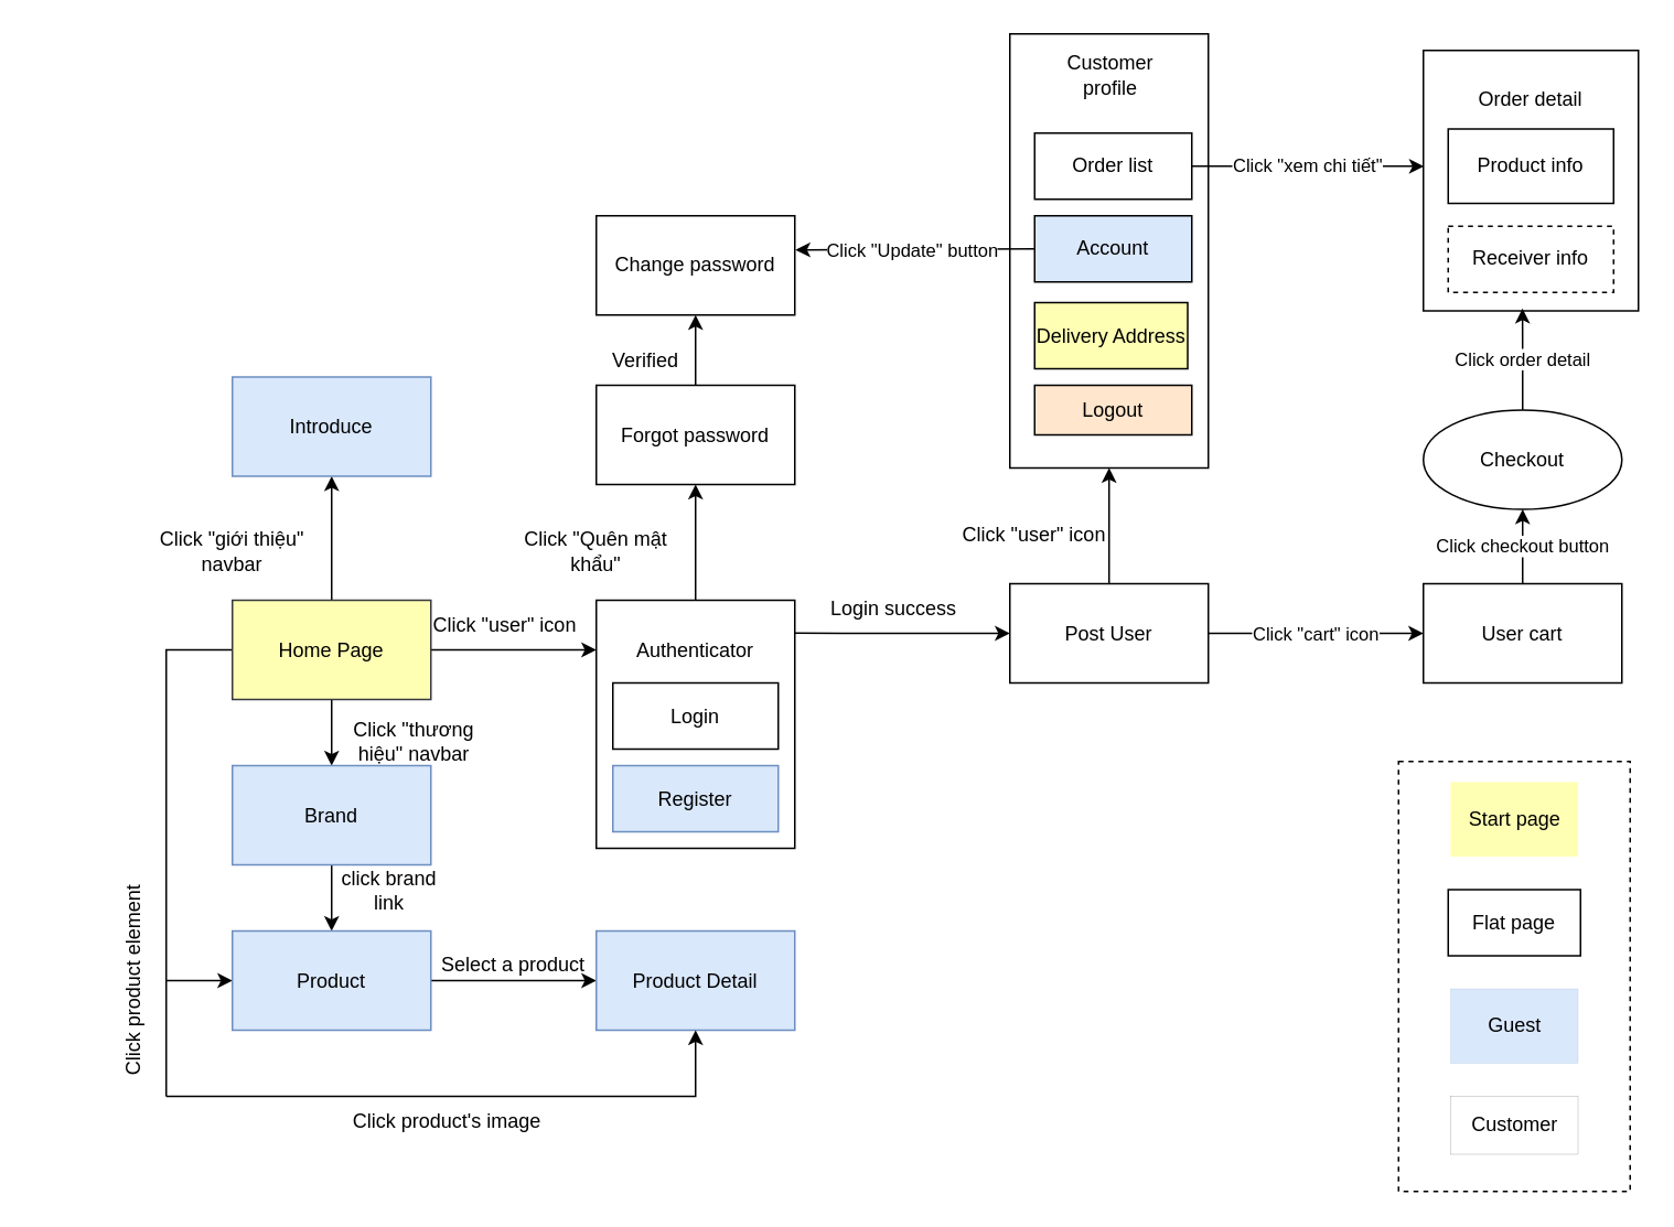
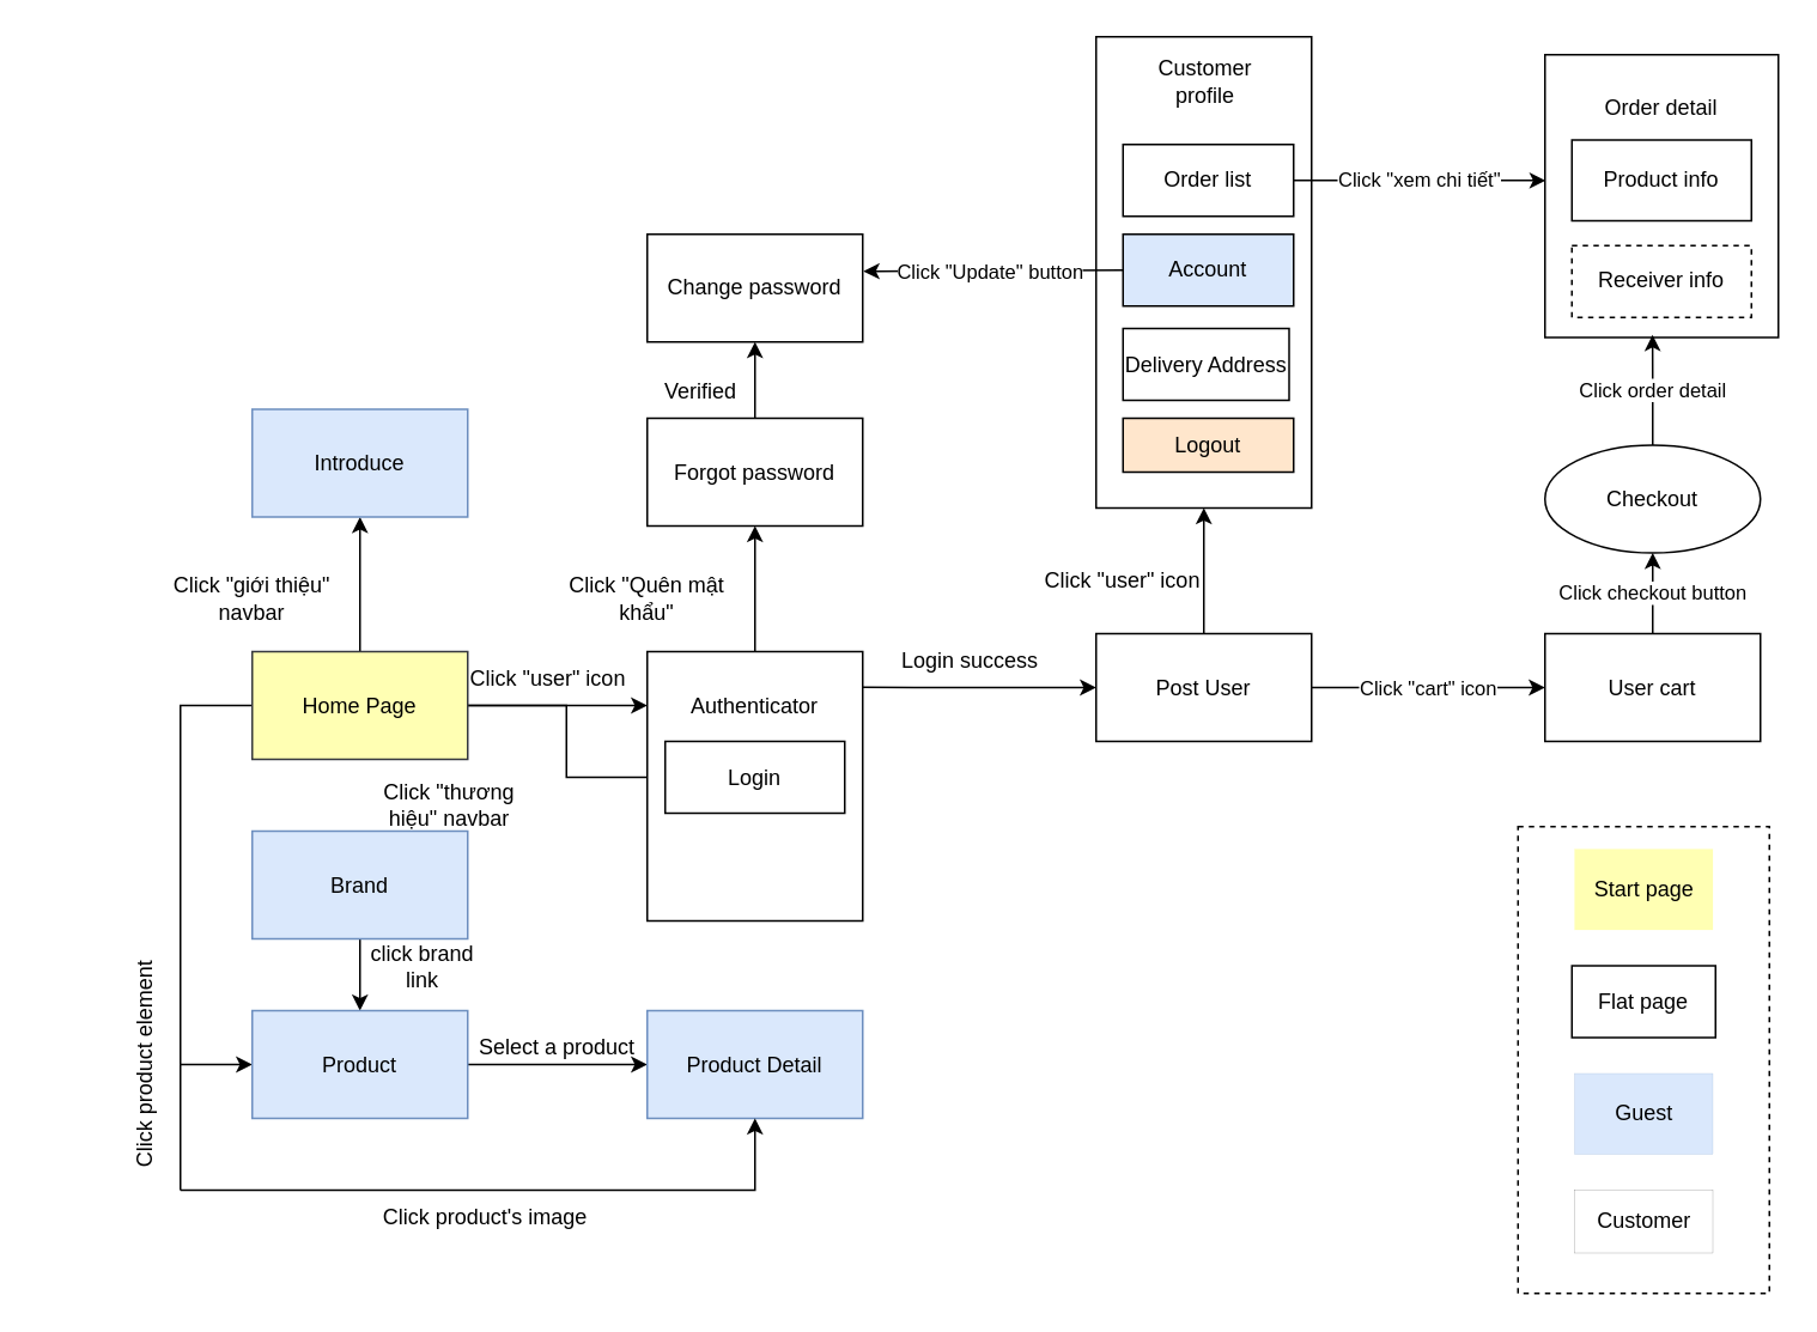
  <mxCell id="0" />
  <mxCell id="1" parent="0" />
  <mxCell id="2" style="edgeStyle=orthogonalEdgeStyle;rounded=0;orthogonalLoop=1;jettySize=auto;html=1;entryX=0;entryY=0.5;entryDx=0;entryDy=0;" parent="1" target="4" edge="1"><mxGeometry relative="1" as="geometry"><mxPoint x="550" y="382.5" as="targetPoint" /><Array as="points"><mxPoint x="480" y="382.5" /><mxPoint x="480" y="382.5" /></Array><mxPoint x="470" y="382.429" as="sourcePoint" /></mxGeometry></mxCell>
  <mxCell id="3" value="Click &quot;cart&quot; icon" style="edgeStyle=orthogonalEdgeStyle;rounded=0;orthogonalLoop=1;jettySize=auto;html=1;" parent="1" source="4" target="27" edge="1"><mxGeometry relative="1" as="geometry" /></mxCell>
  <mxCell id="4" value="Post User" style="rounded=0;whiteSpace=wrap;html=1;" parent="1" vertex="1"><mxGeometry x="610" y="352.5" width="120" height="60" as="geometry" /></mxCell>
  <mxCell id="5" value="" style="rounded=0;whiteSpace=wrap;html=1;" parent="1" vertex="1"><mxGeometry x="610" y="20" width="120" height="262.5" as="geometry" /></mxCell>
  <mxCell id="6" value="Customer profile" style="text;html=1;strokeColor=none;fillColor=none;align=center;verticalAlign=middle;whiteSpace=wrap;rounded=0;" parent="1" vertex="1"><mxGeometry x="626.25" y="30" width="90" height="30" as="geometry" /></mxCell>
  <mxCell id="7" value="Account" style="rounded=0;whiteSpace=wrap;html=1;fillColor=#dae8fc;" parent="1" vertex="1"><mxGeometry x="625" y="130" width="95" height="40" as="geometry" /></mxCell>
  <mxCell id="8" value="" style="endArrow=classic;html=1;rounded=0;exitX=0.5;exitY=0;exitDx=0;exitDy=0;entryX=0.5;entryY=1;entryDx=0;entryDy=0;" parent="1" source="4" target="5" edge="1"><mxGeometry width="50" height="50" relative="1" as="geometry"><mxPoint x="590" y="242.5" as="sourcePoint" /><mxPoint x="640" y="192.5" as="targetPoint" /></mxGeometry></mxCell>
  <mxCell id="9" value="" style="endArrow=classic;html=1;rounded=0;entryX=1.003;entryY=0.344;entryDx=0;entryDy=0;exitX=0;exitY=0.5;exitDx=0;exitDy=0;entryPerimeter=0;" parent="1" source="7" target="45" edge="1"><mxGeometry width="50" height="50" relative="1" as="geometry"><mxPoint x="530" y="132.5" as="sourcePoint" /><mxPoint x="470" y="150" as="targetPoint" /></mxGeometry></mxCell>
  <mxCell id="10" value="Click &quot;Update&quot; button" style="edgeLabel;html=1;align=center;verticalAlign=middle;resizable=0;points=[];" parent="9" vertex="1" connectable="0"><mxGeometry x="0.124" relative="1" as="geometry"><mxPoint x="6" as="offset" /></mxGeometry></mxCell>
  <mxCell id="11" value="Logout" style="rounded=0;whiteSpace=wrap;html=1;fillColor=#ffe6cc;" parent="1" vertex="1"><mxGeometry x="625" y="232.5" width="95" height="30" as="geometry" /></mxCell>
- <mxCell id="12" value="Delivery Address" style="rounded=0;whiteSpace=wrap;html=1;fillColor=#ffffb3;" parent="1" vertex="1"><mxGeometry x="625" y="182.5" width="92.5" height="40" as="geometry" /></mxCell>
+ <mxCell id="12" value="Delivery Address" style="rounded=0;whiteSpace=wrap;html=1;" parent="1" vertex="1"><mxGeometry x="625" y="182.5" width="92.5" height="40" as="geometry" /></mxCell>
  <mxCell id="13" value="Login success" style="text;html=1;strokeColor=none;fillColor=none;align=center;verticalAlign=middle;whiteSpace=wrap;rounded=0;" parent="1" vertex="1"><mxGeometry x="500" y="352.5" width="80" height="30" as="geometry" /></mxCell>
  <mxCell id="14" value="Click &quot;user&quot; icon" style="text;html=1;strokeColor=none;fillColor=none;align=center;verticalAlign=middle;whiteSpace=wrap;rounded=0;" parent="1" vertex="1"><mxGeometry x="580" y="307.5" width="90" height="30" as="geometry" /></mxCell>
  <mxCell id="15" value="" style="rounded=0;whiteSpace=wrap;html=1;fillColor=#FFFFFF;strokeColor=#000000;" parent="1" vertex="1"><mxGeometry x="860" y="30" width="130" height="157.5" as="geometry" /></mxCell>
  <mxCell id="16" value="Receiver info" style="rounded=0;whiteSpace=wrap;html=1;dashed=1;" parent="1" vertex="1"><mxGeometry x="875" y="136.25" width="100" height="40" as="geometry" /></mxCell>
  <mxCell id="17" value="Product info" style="rounded=0;whiteSpace=wrap;html=1;" parent="1" vertex="1"><mxGeometry x="875" y="77.5" width="100" height="45" as="geometry" /></mxCell>
  <mxCell id="18" value="Order detail" style="text;html=1;strokeColor=none;fillColor=none;align=center;verticalAlign=middle;whiteSpace=wrap;rounded=0;" parent="1" vertex="1"><mxGeometry x="865" y="45" width="120" height="30" as="geometry" /></mxCell>
  <mxCell id="19" value="" style="rounded=0;whiteSpace=wrap;html=1;dashed=1;" parent="1" vertex="1"><mxGeometry x="845" y="460" width="140" height="260" as="geometry" /></mxCell>
  <mxCell id="20" value="Guest" style="rounded=0;whiteSpace=wrap;html=1;dashed=0;strokeWidth=0;fillColor=#dae8fc;strokeColor=#6c8ebf;" parent="1" vertex="1"><mxGeometry x="876.5" y="597.5" width="77" height="45" as="geometry" /></mxCell>
  <mxCell id="21" value="Customer" style="rounded=0;whiteSpace=wrap;html=1;dashed=1;strokeWidth=0;" parent="1" vertex="1"><mxGeometry x="876.5" y="662.5" width="77" height="35" as="geometry" /></mxCell>
  <mxCell id="22" value="Flat page" style="rounded=0;whiteSpace=wrap;html=1;strokeWidth=1;perimeterSpacing=1;" parent="1" vertex="1"><mxGeometry x="875" y="537.5" width="80" height="40" as="geometry" /></mxCell>
  <mxCell id="23" value="Start page" style="rounded=0;whiteSpace=wrap;html=1;dashed=1;strokeWidth=0;fillColor=#FFFFB3;strokeColor=#FFFFB3;" parent="1" vertex="1"><mxGeometry x="876.5" y="472.5" width="77" height="45" as="geometry" /></mxCell>
  <mxCell id="24" value="Click &quot;xem chi tiết&quot;" style="edgeStyle=orthogonalEdgeStyle;rounded=0;orthogonalLoop=1;jettySize=auto;html=1;entryX=0.003;entryY=0.445;entryDx=0;entryDy=0;entryPerimeter=0;" parent="1" source="25" target="15" edge="1"><mxGeometry relative="1" as="geometry" /></mxCell>
  <mxCell id="25" value="Order list" style="rounded=0;whiteSpace=wrap;html=1;" parent="1" vertex="1"><mxGeometry x="625" y="80" width="95" height="40" as="geometry" /></mxCell>
  <mxCell id="26" value="Click checkout button" style="edgeStyle=orthogonalEdgeStyle;rounded=0;orthogonalLoop=1;jettySize=auto;html=1;" parent="1" source="27" target="29" edge="1"><mxGeometry relative="1" as="geometry" /></mxCell>
  <mxCell id="27" value="User cart" style="whiteSpace=wrap;html=1;rounded=0;" parent="1" vertex="1"><mxGeometry x="860" y="352.5" width="120" height="60" as="geometry" /></mxCell>
  <mxCell id="28" value="Click order detail" style="edgeStyle=orthogonalEdgeStyle;rounded=0;orthogonalLoop=1;jettySize=auto;html=1;entryX=0.461;entryY=0.991;entryDx=0;entryDy=0;entryPerimeter=0;" parent="1" source="29" target="15" edge="1"><mxGeometry relative="1" as="geometry" /></mxCell>
  <mxCell id="29" value="Checkout" style="ellipse;whiteSpace=wrap;html=1;" parent="1" vertex="1"><mxGeometry x="860" y="247.5" width="120" height="60" as="geometry" /></mxCell>
- <mxCell id="30" style="edgeStyle=orthogonalEdgeStyle;rounded=0;orthogonalLoop=1;jettySize=auto;html=1;entryX=0.5;entryY=0;entryDx=0;entryDy=0;" edge="1" parent="1" source="34" target="36"><mxGeometry relative="1" as="geometry" /></mxCell>
+ <mxCell id="30" style="edgeStyle=orthogonalEdgeStyle;rounded=0;orthogonalLoop=1;jettySize=auto;html=1;" edge="1" parent="1" source="34" target="48"><mxGeometry relative="1" as="geometry" /></mxCell>
  <mxCell id="31" style="edgeStyle=orthogonalEdgeStyle;rounded=0;orthogonalLoop=1;jettySize=auto;html=1;entryX=0;entryY=0.5;entryDx=0;entryDy=0;" edge="1" parent="1" source="34" target="38"><mxGeometry relative="1" as="geometry"><mxPoint x="130" y="622.5" as="targetPoint" /><Array as="points"><mxPoint x="100" y="392.5" /><mxPoint x="100" y="592.5" /></Array></mxGeometry></mxCell>
  <mxCell id="32" style="edgeStyle=orthogonalEdgeStyle;rounded=0;orthogonalLoop=1;jettySize=auto;html=1;" edge="1" parent="1" source="34"><mxGeometry relative="1" as="geometry"><mxPoint x="360" y="392.5" as="targetPoint" /></mxGeometry></mxCell>
  <mxCell id="33" style="edgeStyle=orthogonalEdgeStyle;rounded=0;orthogonalLoop=1;jettySize=auto;html=1;entryX=0.5;entryY=1;entryDx=0;entryDy=0;" edge="1" parent="1" source="34" target="40"><mxGeometry relative="1" as="geometry" /></mxCell>
  <mxCell id="34" value="Home Page" style="rounded=0;whiteSpace=wrap;html=1;fillColor=#FFFFB3;strokeColor=#36393d;" vertex="1" parent="1"><mxGeometry x="140" y="362.5" width="120" height="60" as="geometry" /></mxCell>
  <mxCell id="35" value="" style="edgeStyle=orthogonalEdgeStyle;rounded=0;orthogonalLoop=1;jettySize=auto;html=1;" edge="1" parent="1" source="36" target="38"><mxGeometry relative="1" as="geometry" /></mxCell>
  <mxCell id="36" value="Brand" style="rounded=0;whiteSpace=wrap;html=1;fillColor=#dae8fc;strokeColor=#6c8ebf;" vertex="1" parent="1"><mxGeometry x="140" y="462.5" width="120" height="60" as="geometry" /></mxCell>
  <mxCell id="37" style="edgeStyle=orthogonalEdgeStyle;rounded=0;orthogonalLoop=1;jettySize=auto;html=1;entryX=0;entryY=0.5;entryDx=0;entryDy=0;" edge="1" parent="1" source="38" target="41"><mxGeometry relative="1" as="geometry"><mxPoint x="350" y="622.5" as="targetPoint" /></mxGeometry></mxCell>
  <mxCell id="38" value="Product" style="rounded=0;whiteSpace=wrap;html=1;fillColor=#dae8fc;strokeColor=#6c8ebf;" vertex="1" parent="1"><mxGeometry x="140" y="562.5" width="120" height="60" as="geometry" /></mxCell>
  <mxCell id="39" value="" style="rounded=0;whiteSpace=wrap;html=1;" vertex="1" parent="1"><mxGeometry x="360" y="362.5" width="120" height="150" as="geometry" /></mxCell>
  <mxCell id="40" value="Introduce" style="rounded=0;whiteSpace=wrap;html=1;fillColor=#dae8fc;strokeColor=#6c8ebf;" vertex="1" parent="1"><mxGeometry x="140" y="227.5" width="120" height="60" as="geometry" /></mxCell>
  <mxCell id="41" value="Product Detail" style="rounded=0;whiteSpace=wrap;html=1;fillColor=#dae8fc;strokeColor=#6c8ebf;" vertex="1" parent="1"><mxGeometry x="360" y="562.5" width="120" height="60" as="geometry" /></mxCell>
  <mxCell id="42" value="" style="endArrow=none;html=1;rounded=0;" edge="1" parent="1"><mxGeometry width="50" height="50" relative="1" as="geometry"><mxPoint x="100" y="662.5" as="sourcePoint" /><mxPoint x="100" y="592.5" as="targetPoint" /></mxGeometry></mxCell>
  <mxCell id="43" value="" style="endArrow=classic;html=1;rounded=0;entryX=0.5;entryY=1;entryDx=0;entryDy=0;" edge="1" parent="1" target="41"><mxGeometry width="50" height="50" relative="1" as="geometry"><mxPoint x="100" y="662.5" as="sourcePoint" /><mxPoint x="540" y="692.5" as="targetPoint" /><Array as="points"><mxPoint x="420" y="662.5" /></Array></mxGeometry></mxCell>
  <mxCell id="44" value="Forgot password" style="rounded=0;whiteSpace=wrap;html=1;" vertex="1" parent="1"><mxGeometry x="360" y="232.5" width="120" height="60" as="geometry" /></mxCell>
  <mxCell id="45" value="Change password" style="rounded=0;whiteSpace=wrap;html=1;" vertex="1" parent="1"><mxGeometry x="360" y="130" width="120" height="60" as="geometry" /></mxCell>
  <mxCell id="46" value="" style="endArrow=classic;html=1;rounded=0;exitX=0.5;exitY=0;exitDx=0;exitDy=0;entryX=0.5;entryY=1;entryDx=0;entryDy=0;" edge="1" parent="1" source="39" target="44"><mxGeometry width="50" height="50" relative="1" as="geometry"><mxPoint x="380" y="312.5" as="sourcePoint" /><mxPoint x="430" y="262.5" as="targetPoint" /></mxGeometry></mxCell>
  <mxCell id="47" value="" style="endArrow=classic;html=1;rounded=0;exitX=0.5;exitY=0;exitDx=0;exitDy=0;entryX=0.5;entryY=1;entryDx=0;entryDy=0;" edge="1" parent="1" source="44" target="45"><mxGeometry width="50" height="50" relative="1" as="geometry"><mxPoint x="490" y="252.5" as="sourcePoint" /><mxPoint x="540" y="202.5" as="targetPoint" /></mxGeometry></mxCell>
  <mxCell id="48" value="Login" style="rounded=0;whiteSpace=wrap;html=1;" vertex="1" parent="1"><mxGeometry x="370" y="412.5" width="100" height="40" as="geometry" /></mxCell>
- <mxCell id="49" value="Register" style="rounded=0;whiteSpace=wrap;html=1;fillColor=#dae8fc;strokeColor=#6c8ebf;" vertex="1" parent="1"><mxGeometry x="370" y="462.5" width="100" height="40" as="geometry" /></mxCell>
  <mxCell id="50" value="Authenticator" style="text;html=1;strokeColor=none;fillColor=none;align=center;verticalAlign=middle;whiteSpace=wrap;rounded=0;" vertex="1" parent="1"><mxGeometry x="390" y="377.5" width="60" height="30" as="geometry" /></mxCell>
  <mxCell id="51" value="Click &quot;giới thiệu&quot; navbar" style="text;html=1;strokeColor=none;fillColor=none;align=center;verticalAlign=middle;whiteSpace=wrap;rounded=0;" vertex="1" parent="1"><mxGeometry x="80" y="317.5" width="120" height="30" as="geometry" /></mxCell>
  <mxCell id="52" value="Click &quot;thương hiệu&quot; navbar" style="text;html=1;strokeColor=none;fillColor=none;align=center;verticalAlign=middle;whiteSpace=wrap;rounded=0;" vertex="1" parent="1"><mxGeometry x="200" y="432.5" width="100" height="30" as="geometry" /></mxCell>
  <mxCell id="53" value="click brand link" style="text;html=1;strokeColor=none;fillColor=none;align=center;verticalAlign=middle;whiteSpace=wrap;rounded=0;" vertex="1" parent="1"><mxGeometry x="200" y="522.5" width="70" height="30" as="geometry" /></mxCell>
  <mxCell id="54" value="Click product element" style="text;html=1;strokeColor=none;fillColor=none;align=center;verticalAlign=middle;whiteSpace=wrap;rounded=0;rotation=-90;" vertex="1" parent="1"><mxGeometry x="20" y="577.5" width="120" height="30" as="geometry" /></mxCell>
  <mxCell id="55" value="Click product's image" style="text;html=1;strokeColor=none;fillColor=none;align=center;verticalAlign=middle;whiteSpace=wrap;rounded=0;" vertex="1" parent="1"><mxGeometry x="210" y="662.5" width="120" height="30" as="geometry" /></mxCell>
  <mxCell id="56" value="Select a product" style="text;html=1;strokeColor=none;fillColor=none;align=center;verticalAlign=middle;whiteSpace=wrap;rounded=0;" vertex="1" parent="1"><mxGeometry x="260" y="567.5" width="100" height="30" as="geometry" /></mxCell>
  <mxCell id="57" value="Click &quot;user&quot; icon" style="text;html=1;strokeColor=none;fillColor=none;align=center;verticalAlign=middle;whiteSpace=wrap;rounded=0;" vertex="1" parent="1"><mxGeometry x="260" y="362.5" width="90" height="30" as="geometry" /></mxCell>
  <mxCell id="58" value="Click &quot;Quên mật khẩu&quot;" style="text;html=1;strokeColor=none;fillColor=none;align=center;verticalAlign=middle;whiteSpace=wrap;rounded=0;" vertex="1" parent="1"><mxGeometry x="300" y="317.5" width="120" height="30" as="geometry" /></mxCell>
  <mxCell id="59" value="Verified" style="text;html=1;strokeColor=none;fillColor=none;align=center;verticalAlign=middle;whiteSpace=wrap;rounded=0;" vertex="1" parent="1"><mxGeometry x="360" y="202.5" width="60" height="30" as="geometry" /></mxCell>
